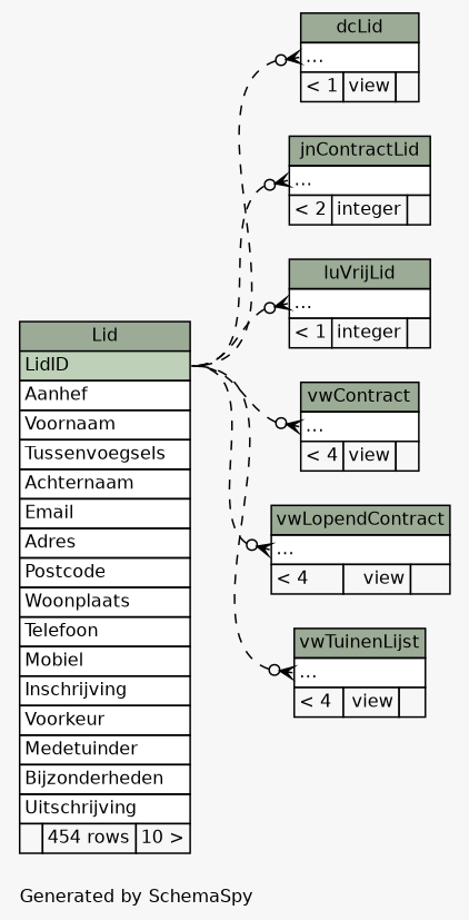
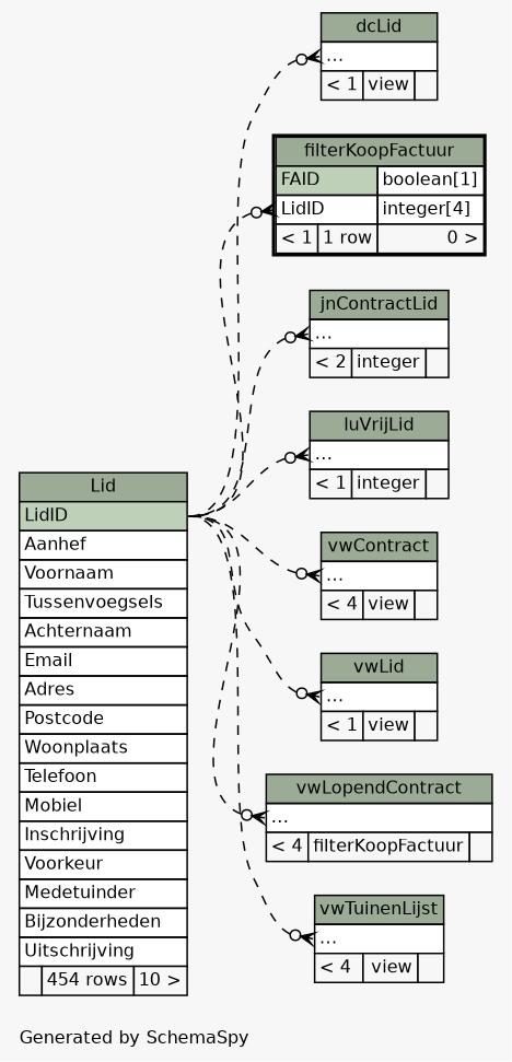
  digraph {
    bgcolor="#f7f7f7"
    fontname=Helvetica
    fontsize=11
    label="\nGenerated by SchemaSpy"
    labeljust=l
    nodesep=0.18
    rankdir=RL
    ranksep=0.46
    node [fontname=Helvetica fontsize=11 shape=plaintext]
    edge [arrowhead=none arrowsize=0.8 arrowtail=crowodot dir=back headport="LidID:e" style=dashed tailport="elipses:w"]
    n1 [label=<     <TABLE BORDER="0" CELLBORDER="1" CELLSPACING="0" BGCOLOR="#ffffff">       <TR><TD COLSPAN="3" BGCOLOR="#9bab96" ALIGN="CENTER">dcLid</TD></TR>       <TR><TD PORT="elipses" COLSPAN="3" ALIGN="LEFT">...</TD></TR>       <TR><TD ALIGN="LEFT" BGCOLOR="#f7f7f7">&lt; 1</TD><TD ALIGN="RIGHT" BGCOLOR="#f7f7f7">view</TD><TD ALIGN="RIGHT" BGCOLOR="#f7f7f7">  </TD></TR>     </TABLE>>]
    n2 [label=<     <TABLE BORDER="0" CELLBORDER="1" CELLSPACING="0" BGCOLOR="#ffffff">       <TR><TD COLSPAN="3" BGCOLOR="#9bab96" ALIGN="CENTER">Lid</TD></TR>       <TR><TD PORT="LidID" COLSPAN="3" BGCOLOR="#bed1b8" ALIGN="LEFT">LidID</TD></TR>       <TR><TD PORT="Aanhef" COLSPAN="3" ALIGN="LEFT">Aanhef</TD></TR>       <TR><TD PORT="Voornaam" COLSPAN="3" ALIGN="LEFT">Voornaam</TD></TR>       <TR><TD PORT="Tussenvoegsels" COLSPAN="3" ALIGN="LEFT">Tussenvoegsels</TD></TR>       <TR><TD PORT="Achternaam" COLSPAN="3" ALIGN="LEFT">Achternaam</TD></TR>       <TR><TD PORT="Email" COLSPAN="3" ALIGN="LEFT">Email</TD></TR>       <TR><TD PORT="Adres" COLSPAN="3" ALIGN="LEFT">Adres</TD></TR>       <TR><TD PORT="Postcode" COLSPAN="3" ALIGN="LEFT">Postcode</TD></TR>       <TR><TD PORT="Woonplaats" COLSPAN="3" ALIGN="LEFT">Woonplaats</TD></TR>       <TR><TD PORT="Telefoon" COLSPAN="3" ALIGN="LEFT">Telefoon</TD></TR>       <TR><TD PORT="Mobiel" COLSPAN="3" ALIGN="LEFT">Mobiel</TD></TR>       <TR><TD PORT="Inschrijving" COLSPAN="3" ALIGN="LEFT">Inschrijving</TD></TR>       <TR><TD PORT="Voorkeur" COLSPAN="3" ALIGN="LEFT">Voorkeur</TD></TR>       <TR><TD PORT="Medetuinder" COLSPAN="3" ALIGN="LEFT">Medetuinder</TD></TR>       <TR><TD PORT="Bijzonderheden" COLSPAN="3" ALIGN="LEFT">Bijzonderheden</TD></TR>       <TR><TD PORT="Uitschrijving" COLSPAN="3" ALIGN="LEFT">Uitschrijving</TD></TR>       <TR><TD ALIGN="LEFT" BGCOLOR="#f7f7f7">  </TD><TD ALIGN="RIGHT" BGCOLOR="#f7f7f7">454 rows</TD><TD ALIGN="RIGHT" BGCOLOR="#f7f7f7">10 &gt;</TD></TR>     </TABLE>>]
+   n3 [label=<     <TABLE BORDER="2" CELLBORDER="1" CELLSPACING="0" BGCOLOR="#ffffff">       <TR><TD COLSPAN="3" BGCOLOR="#9bab96" ALIGN="CENTER">filterKoopFactuur</TD></TR>       <TR><TD PORT="FAID" COLSPAN="2" BGCOLOR="#bed1b8" ALIGN="LEFT">FAID</TD><TD PORT="FAID.type" ALIGN="LEFT">boolean[1]</TD></TR>       <TR><TD PORT="LidID" COLSPAN="2" ALIGN="LEFT">LidID</TD><TD PORT="LidID.type" ALIGN="LEFT">integer[4]</TD></TR>       <TR><TD ALIGN="LEFT" BGCOLOR="#f7f7f7">&lt; 1</TD><TD ALIGN="RIGHT" BGCOLOR="#f7f7f7">1 row</TD><TD ALIGN="RIGHT" BGCOLOR="#f7f7f7">0 &gt;</TD></TR>     </TABLE>>]
    n4 [label=<     <TABLE BORDER="0" CELLBORDER="1" CELLSPACING="0" BGCOLOR="#ffffff">       <TR><TD COLSPAN="3" BGCOLOR="#9bab96" ALIGN="CENTER">jnContractLid</TD></TR>       <TR><TD PORT="elipses" COLSPAN="3" ALIGN="LEFT">...</TD></TR>       <TR><TD ALIGN="LEFT" BGCOLOR="#f7f7f7">&lt; 2</TD><TD ALIGN="RIGHT" BGCOLOR="#f7f7f7">integer</TD><TD ALIGN="RIGHT" BGCOLOR="#f7f7f7">  </TD></TR>     </TABLE>>]
    n5 [label=<     <TABLE BORDER="0" CELLBORDER="1" CELLSPACING="0" BGCOLOR="#ffffff">       <TR><TD COLSPAN="3" BGCOLOR="#9bab96" ALIGN="CENTER">luVrijLid</TD></TR>       <TR><TD PORT="elipses" COLSPAN="3" ALIGN="LEFT">...</TD></TR>       <TR><TD ALIGN="LEFT" BGCOLOR="#f7f7f7">&lt; 1</TD><TD ALIGN="RIGHT" BGCOLOR="#f7f7f7">integer</TD><TD ALIGN="RIGHT" BGCOLOR="#f7f7f7">  </TD></TR>     </TABLE>>]
    n6 [label=<     <TABLE BORDER="0" CELLBORDER="1" CELLSPACING="0" BGCOLOR="#ffffff">       <TR><TD COLSPAN="3" BGCOLOR="#9bab96" ALIGN="CENTER">vwContract</TD></TR>       <TR><TD PORT="elipses" COLSPAN="3" ALIGN="LEFT">...</TD></TR>       <TR><TD ALIGN="LEFT" BGCOLOR="#f7f7f7">&lt; 4</TD><TD ALIGN="RIGHT" BGCOLOR="#f7f7f7">view</TD><TD ALIGN="RIGHT" BGCOLOR="#f7f7f7">  </TD></TR>     </TABLE>>]
-   n8 [label=<     <TABLE BORDER="0" CELLBORDER="1" CELLSPACING="0" BGCOLOR="#ffffff">       <TR><TD COLSPAN="3" BGCOLOR="#9bab96" ALIGN="CENTER">vwLopendContract</TD></TR>       <TR><TD PORT="elipses" COLSPAN="3" ALIGN="LEFT">...</TD></TR>       <TR><TD ALIGN="LEFT" BGCOLOR="#f7f7f7">&lt; 4</TD><TD ALIGN="RIGHT" BGCOLOR="#f7f7f7">view</TD><TD ALIGN="RIGHT" BGCOLOR="#f7f7f7">  </TD></TR>     </TABLE>>]
+   n7 [label=<     <TABLE BORDER="0" CELLBORDER="1" CELLSPACING="0" BGCOLOR="#ffffff">       <TR><TD COLSPAN="3" BGCOLOR="#9bab96" ALIGN="CENTER">vwLid</TD></TR>       <TR><TD PORT="elipses" COLSPAN="3" ALIGN="LEFT">...</TD></TR>       <TR><TD ALIGN="LEFT" BGCOLOR="#f7f7f7">&lt; 1</TD><TD ALIGN="RIGHT" BGCOLOR="#f7f7f7">view</TD><TD ALIGN="RIGHT" BGCOLOR="#f7f7f7">  </TD></TR>     </TABLE>>]
+   n8 [label=<     <TABLE BORDER="0" CELLBORDER="1" CELLSPACING="0" BGCOLOR="#ffffff">       <TR><TD COLSPAN="3" BGCOLOR="#9bab96" ALIGN="CENTER">vwLopendContract</TD></TR>       <TR><TD PORT="elipses" COLSPAN="3" ALIGN="LEFT">...</TD></TR>       <TR><TD ALIGN="LEFT" BGCOLOR="#f7f7f7">&lt; 4</TD><TD ALIGN="RIGHT" BGCOLOR="#f7f7f7">filterKoopFactuur</TD><TD ALIGN="RIGHT" BGCOLOR="#f7f7f7">  </TD></TR>     </TABLE>>]
    n9 [label=<     <TABLE BORDER="0" CELLBORDER="1" CELLSPACING="0" BGCOLOR="#ffffff">       <TR><TD COLSPAN="3" BGCOLOR="#9bab96" ALIGN="CENTER">vwTuinenLijst</TD></TR>       <TR><TD PORT="elipses" COLSPAN="3" ALIGN="LEFT">...</TD></TR>       <TR><TD ALIGN="LEFT" BGCOLOR="#f7f7f7">&lt; 4</TD><TD ALIGN="RIGHT" BGCOLOR="#f7f7f7">view</TD><TD ALIGN="RIGHT" BGCOLOR="#f7f7f7">  </TD></TR>     </TABLE>>]
    n1 -> n2
+   n3 -> n2 [tailport="LidID:w"]
    n4 -> n2
    n5 -> n2
    n6 -> n2
+   n7 -> n2
    n8 -> n2
    n9 -> n2
  }
